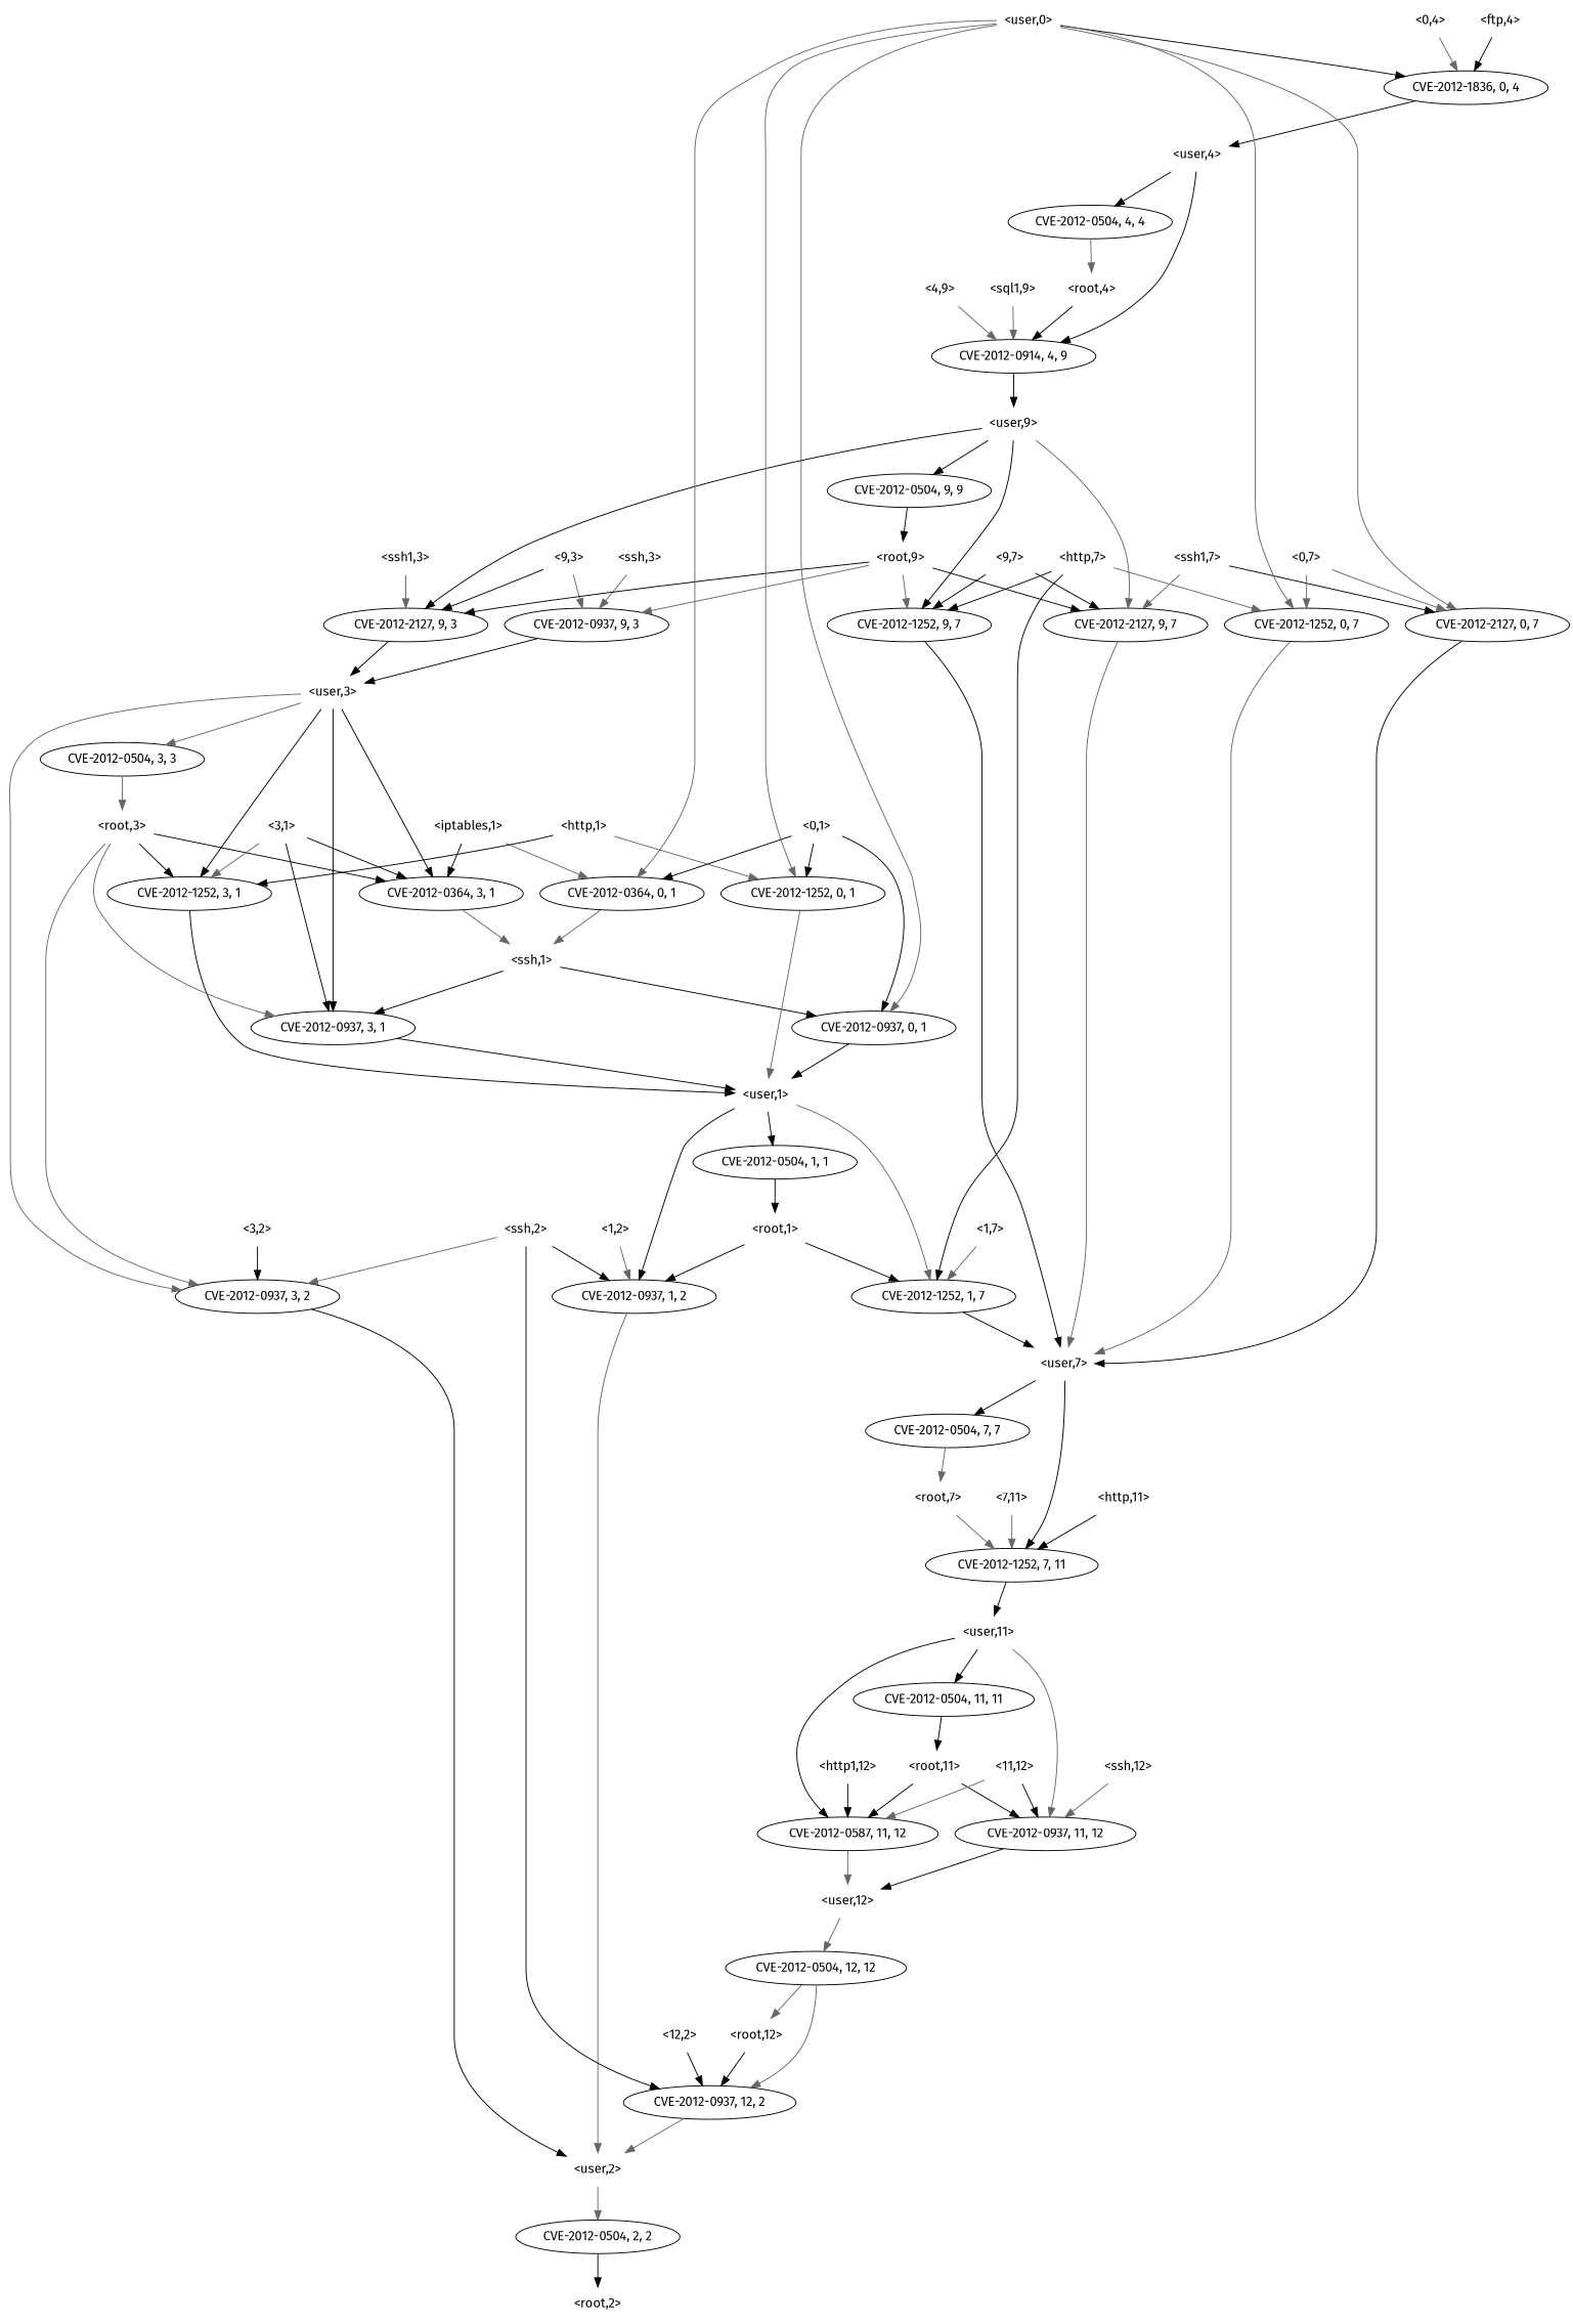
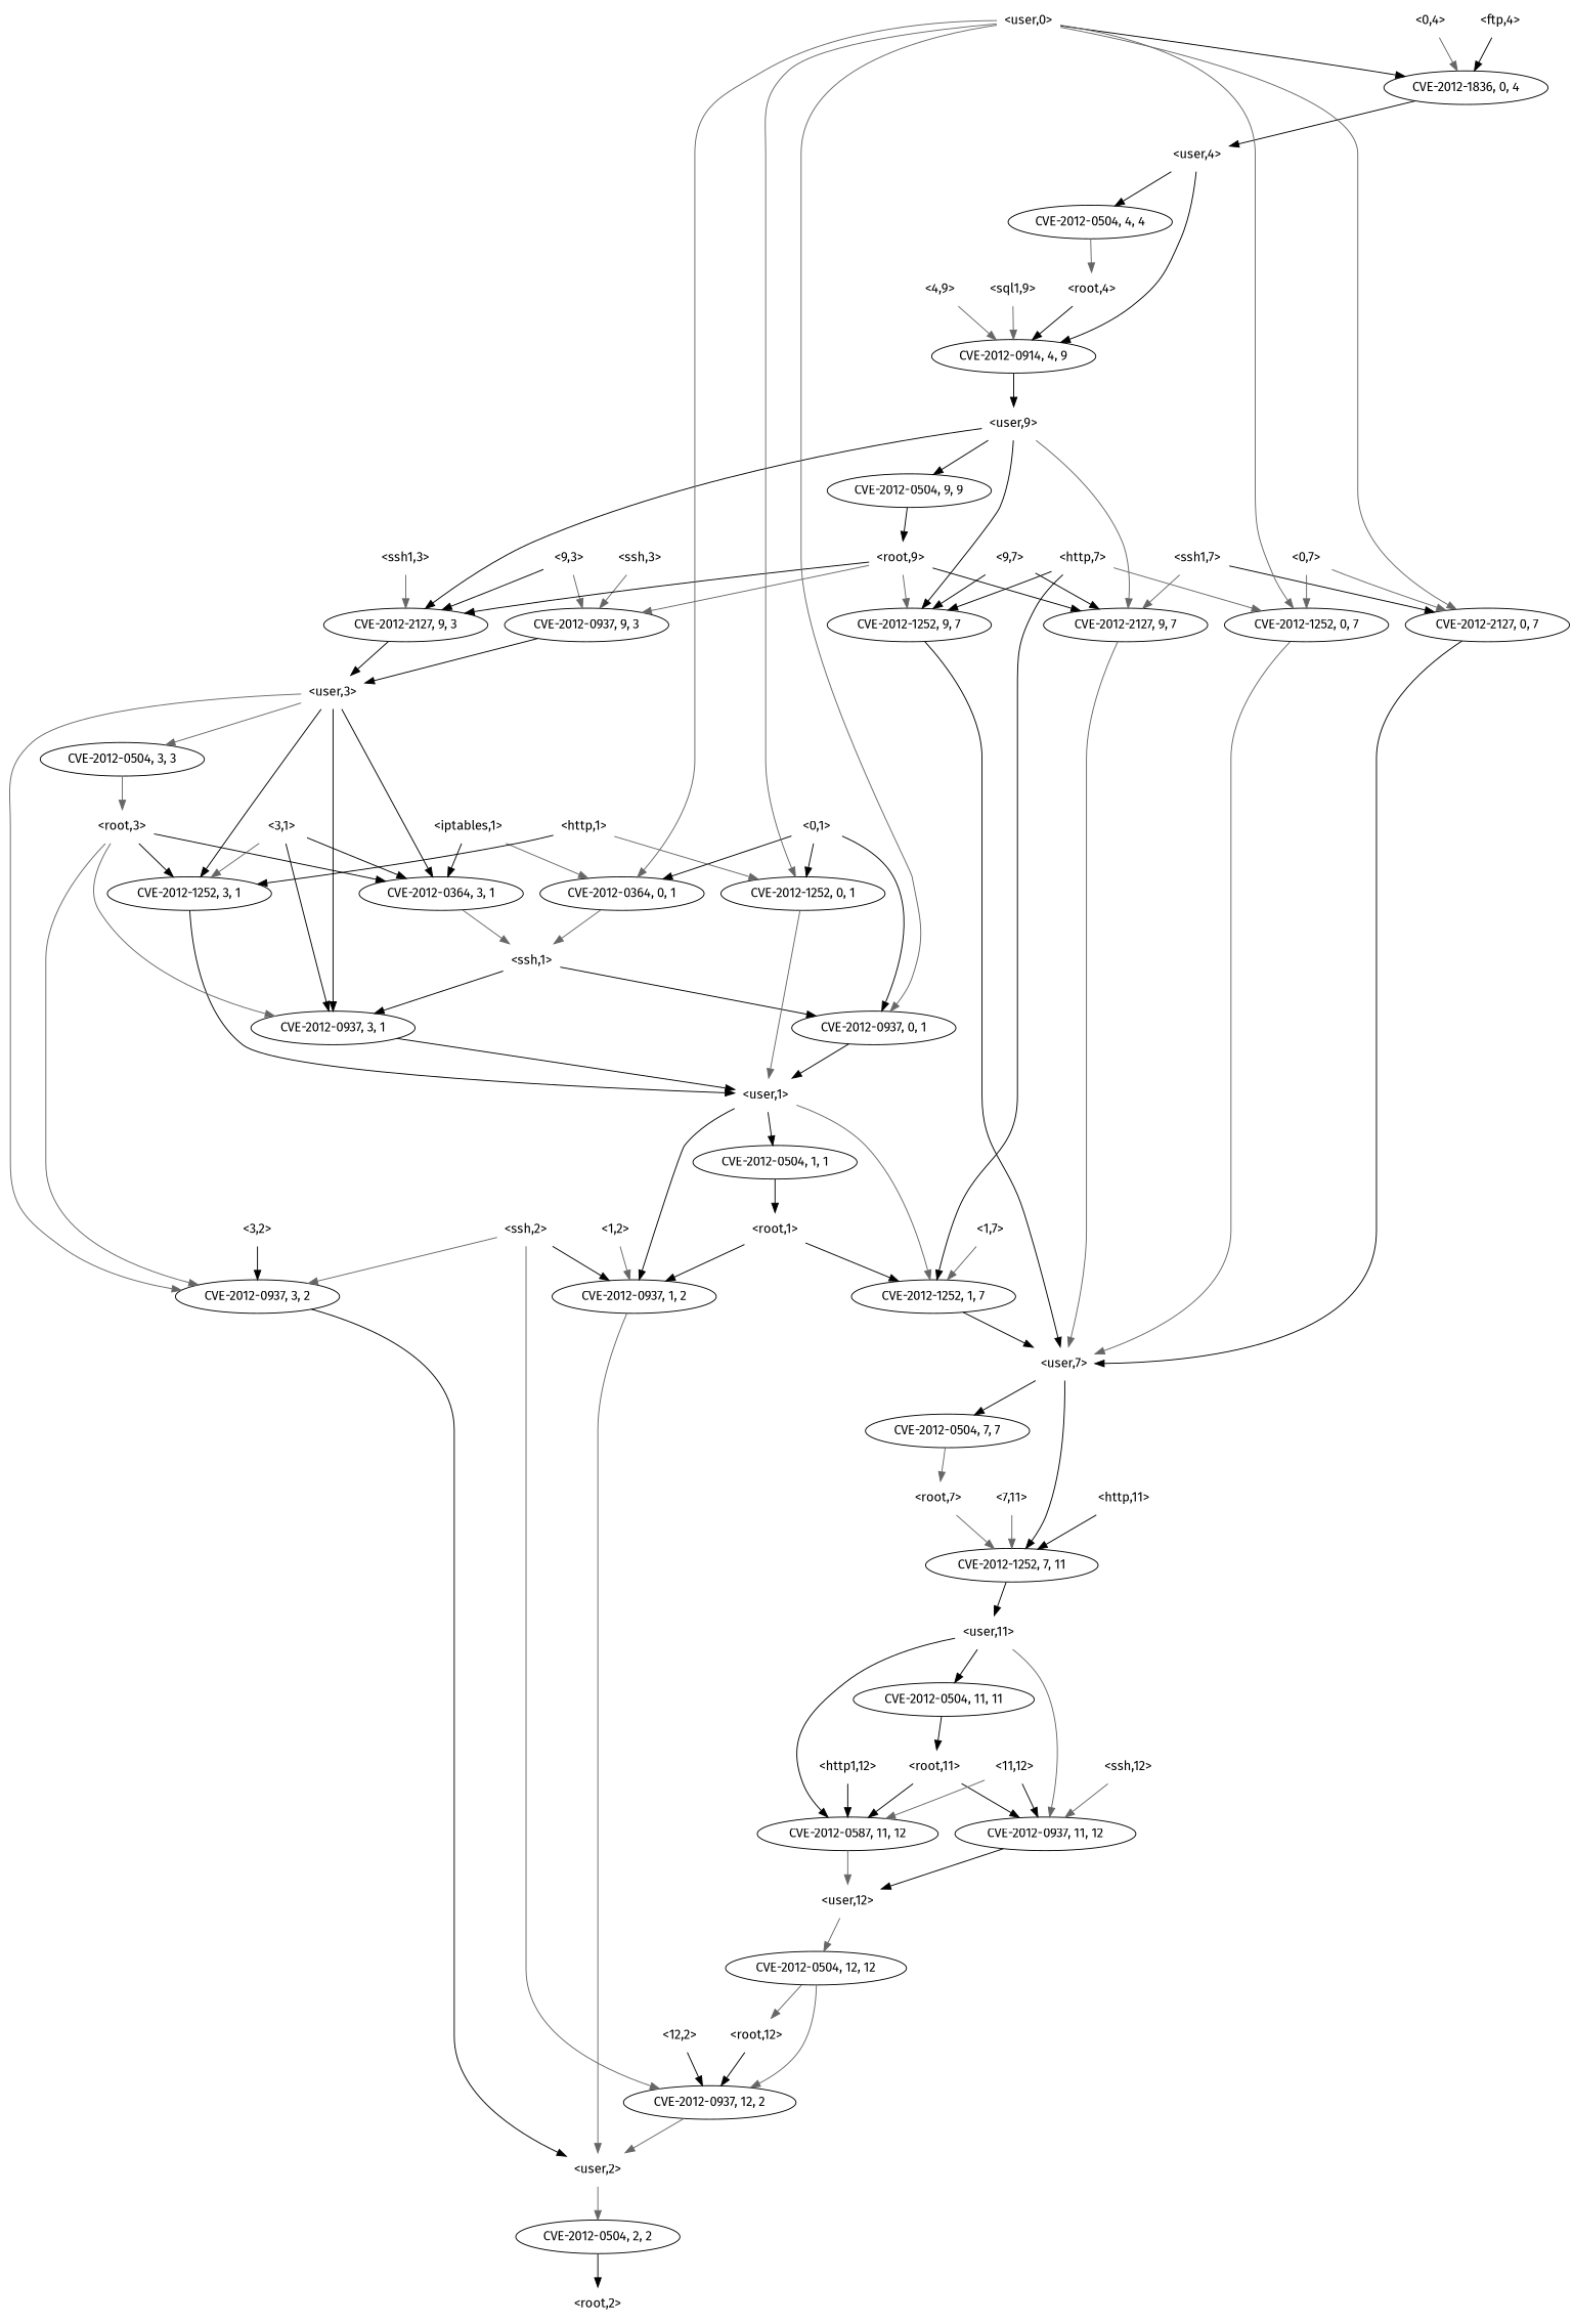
  strict digraph {
    fontname="Fira Sans"
    node [fontname="Fira Sans" shape=plaintext]
    edge [color=black fontname="Fira Sans"]
    "<user,7>" [height=0.5 width=0.91667]
    n2 [height=0.5 label=<CVE-2012-0504, 7, 7> width=2.4499 shape=""]
    n3 [height=0.5 label=<CVE-2012-1252, 7, 11> width=2.5686 shape=""]
    "<root,7>" [height=0.5 width=0.89583]
    "<user,11>" [height=0.5 width=1.0069]
    n6 [height=0.5 label=<CVE-2012-0937, 11, 12> width=2.7013 shape=""]
    n7 [height=0.5 label=<CVE-2012-0587, 11, 12> width=2.7013 shape=""]
    n8 [height=0.5 label=<CVE-2012-0504, 11, 11> width=2.7013 shape=""]
    "<user,12>" [height=0.5 width=1.0069]
    "<root,11>" [height=0.5 width=1]
    n11 [height=0.5 label=<CVE-2012-2127, 0, 7> width=2.4499 shape=""]
    "<ssh,3>" [height=0.5 width=0.84028]
    n13 [height=0.5 label=<CVE-2012-0937, 9, 3> width=2.4499 shape=""]
    "<user,3>" [height=0.5 width=0.91667]
    n15 [height=0.5 label=<CVE-2012-0364, 3, 1> width=2.4499 shape=""]
    n16 [height=0.5 label=<CVE-2012-1252, 3, 1> width=2.4499 shape=""]
    n17 [height=0.5 label=<CVE-2012-0937, 3, 1> width=2.4499 shape=""]
    n18 [height=0.5 label=<CVE-2012-0937, 3, 2> width=2.4499 shape=""]
    n19 [height=0.5 label=<CVE-2012-0504, 3, 3> width=2.4499 shape=""]
    "<ssh,1>" [height=0.5 width=0.84028]
    "<user,1>" [height=0.5 width=0.91667]
    "<user,2>" [height=0.5 width=0.91667]
    "<root,3>" [height=0.5 width=0.89583]
    n24 [height=0.5 label=<CVE-2012-0937, 0, 1> width=2.4499 shape=""]
    n25 [height=0.5 label=<CVE-2012-0937, 1, 2> width=2.4499 shape=""]
    n26 [height=0.5 label=<CVE-2012-0504, 1, 1> width=2.4499 shape=""]
    n27 [height=0.5 label=<CVE-2012-1252, 1, 7> width=2.4499 shape=""]
    n28 [height=0.5 label=<CVE-2012-0504, 2, 2> width=2.4499 shape=""]
    "<root,1>" [height=0.5 width=0.89583]
    "<root,2>" [height=0.5 width=0.89583]
    "<0,1>" [height=0.5 width=0.75]
    n32 [height=0.5 label=<CVE-2012-1252, 0, 1> width=2.4499 shape=""]
    n33 [height=0.5 label=<CVE-2012-0364, 0, 1> width=2.4499 shape=""]
    "<9,3>" [height=0.5 width=0.75]
    n35 [height=0.5 label=<CVE-2012-2127, 9, 3> width=2.4499 shape=""]
    "<ftp,4>" [height=0.5 width=0.8125]
    n37 [height=0.5 label=<CVE-2012-1836, 0, 4> width=2.4499 shape=""]
    "<user,4>" [height=0.5 width=0.91667]
    n39 [height=0.5 label=<CVE-2012-0914, 4, 9> width=2.4499 shape=""]
    n40 [height=0.5 label=<CVE-2012-0504, 4, 4> width=2.4499 shape=""]
    "<user,9>" [height=0.5 width=0.91667]
    "<root,4>" [height=0.5 width=0.89583]
    "<ssh,12>" [height=0.5 width=0.94444]
    n44 [height=0.5 label=<CVE-2012-0504, 12, 12> width=2.7013 shape=""]
    n45 [height=0.5 label=<CVE-2012-0937, 12, 2> width=2.5686 shape=""]
    "<root,12>" [height=0.5 width=1]
    "<iptables,1>" [height=0.5 width=1.1944]
    n48 [height=0.5 label=<CVE-2012-0504, 9, 9> width=2.4499 shape=""]
    n49 [height=0.5 label=<CVE-2012-2127, 9, 7> width=2.4499 shape=""]
    n50 [height=0.5 label=<CVE-2012-1252, 9, 7> width=2.4499 shape=""]
    "<root,9>" [height=0.5 width=0.89583]
    "<1,7>" [height=0.5 width=0.75]
    n53 [height=0.5 label=<CVE-2012-1252, 0, 7> width=2.4499 shape=""]
    "<http,11>" [height=0.5 width=0.97917]
    "<3,2>" [height=0.5 width=0.75]
    "<ssh1,3>" [height=0.5 width=0.94444]
    "<11,12>" [height=0.5 width=0.88889]
    "<ssh1,7>" [height=0.5 width=0.94444]
    "<ssh,2>" [height=0.5 width=0.84028]
    "<0,4>" [height=0.5 width=0.75]
    "<http1,12>" [height=0.5 width=1.0833]
    "<4,9>" [height=0.5 width=0.75]
    "<http,1>" [height=0.5 width=0.89583]
    "<12,2>" [height=0.5 width=0.78472]
    "<user,0>" [height=0.5 width=0.91667]
    "<1,2>" [height=0.5 width=0.75]
    "<9,7>" [height=0.5 width=0.75]
    "<3,1>" [height=0.5 width=0.75]
    "<7,11>" [height=0.5 width=0.78472]
    "<sql1,9>" [height=0.5 width=0.91667]
    "<http,7>" [height=0.5 width=0.89583]
    "<0,7>" [height=0.5 width=0.75]
    "<user,7>" -> n2
    "<user,7>" -> n3
    n2 -> "<root,7>" [color=gray40]
    n3 -> "<user,11>"
    "<root,7>" -> n3 [color=gray40]
    "<user,11>" -> n6 [color=gray40]
    "<user,11>" -> n7
    "<user,11>" -> n8
    n6 -> "<user,12>"
    n7 -> "<user,12>" [color=gray40]
    n8 -> "<root,11>"
    "<user,12>" -> n44 [color=gray40]
    "<root,11>" -> n6
    "<root,11>" -> n7
    n11 -> "<user,7>"
    "<ssh,3>" -> n13 [color=gray40]
    n13 -> "<user,3>"
    "<user,3>" -> n15
    "<user,3>" -> n16
    "<user,3>" -> n17
    "<user,3>" -> n18 [color=gray40]
    "<user,3>" -> n19 [color=gray40]
    n15 -> "<ssh,1>" [color=gray40]
    n16 -> "<user,1>"
    n17 -> "<user,1>"
    n18 -> "<user,2>"
    n19 -> "<root,3>" [color=gray40]
    "<ssh,1>" -> n17
    "<ssh,1>" -> n24
    "<user,1>" -> n25
    "<user,1>" -> n26
    "<user,1>" -> n27 [color=gray40]
    "<user,2>" -> n28 [color=gray40]
    "<root,3>" -> n15
    "<root,3>" -> n16
    "<root,3>" -> n17 [color=gray40]
    "<root,3>" -> n18 [color=gray40]
    n24 -> "<user,1>"
    n25 -> "<user,2>" [color=gray40]
    n26 -> "<root,1>"
    n27 -> "<user,7>"
    n28 -> "<root,2>"
    "<root,1>" -> n25
    "<root,1>" -> n27
    "<0,1>" -> n24
    "<0,1>" -> n32
    "<0,1>" -> n33
    n32 -> "<user,1>" [color=gray40]
    n33 -> "<ssh,1>" [color=gray40]
    "<9,3>" -> n13 [color=gray40]
    "<9,3>" -> n35
    n35 -> "<user,3>"
    "<ftp,4>" -> n37
    n37 -> "<user,4>"
    "<user,4>" -> n39
    "<user,4>" -> n40
    n39 -> "<user,9>"
    n40 -> "<root,4>" [color=gray40]
    "<user,9>" -> n35
    "<user,9>" -> n48
    "<user,9>" -> n49 [color=gray40]
    "<user,9>" -> n50
    "<root,4>" -> n39
    "<ssh,12>" -> n6 [color=gray40]
    n44 -> n45 [color=gray40]
    n44 -> "<root,12>" [color=gray40]
    n45 -> "<user,2>" [color=gray40]
    "<root,12>" -> n45
    "<iptables,1>" -> n15
    "<iptables,1>" -> n33 [color=gray40]
    n48 -> "<root,9>"
    n49 -> "<user,7>" [color=gray40]
    n50 -> "<user,7>"
    "<root,9>" -> n13 [color=gray40]
    "<root,9>" -> n35
    "<root,9>" -> n49
    "<root,9>" -> n50 [color=gray40]
    "<1,7>" -> n27 [color=gray40]
    n53 -> "<user,7>" [color=gray40]
    "<http,11>" -> n3
    "<3,2>" -> n18
    "<ssh1,3>" -> n35 [color=gray40]
    "<11,12>" -> n6
    "<11,12>" -> n7 [color=gray40]
    "<ssh1,7>" -> n11
    "<ssh1,7>" -> n49 [color=gray40]
    "<ssh,2>" -> n18 [color=gray40]
    "<ssh,2>" -> n25
-   "<ssh,2>" -> n45
+   "<ssh,2>" -> n45 [color=gray40]
    "<0,4>" -> n37 [color=gray40]
    "<http1,12>" -> n7
    "<4,9>" -> n39 [color=gray40]
    "<http,1>" -> n16
    "<http,1>" -> n32 [color=gray40]
    "<12,2>" -> n45
    "<user,0>" -> n11 [color=gray40]
    "<user,0>" -> n24 [color=gray40]
    "<user,0>" -> n32 [color=gray40]
    "<user,0>" -> n33 [color=gray40]
    "<user,0>" -> n37
    "<user,0>" -> n53 [color=gray40]
    "<1,2>" -> n25 [color=gray40]
    "<9,7>" -> n49
    "<9,7>" -> n50
    "<3,1>" -> n15
    "<3,1>" -> n16 [color=gray40]
    "<3,1>" -> n17
    "<7,11>" -> n3 [color=gray40]
    "<sql1,9>" -> n39 [color=gray40]
    "<http,7>" -> n27
    "<http,7>" -> n50
    "<http,7>" -> n53 [color=gray40]
    "<0,7>" -> n11 [color=gray40]
    "<0,7>" -> n53 [color=gray40]
  }
